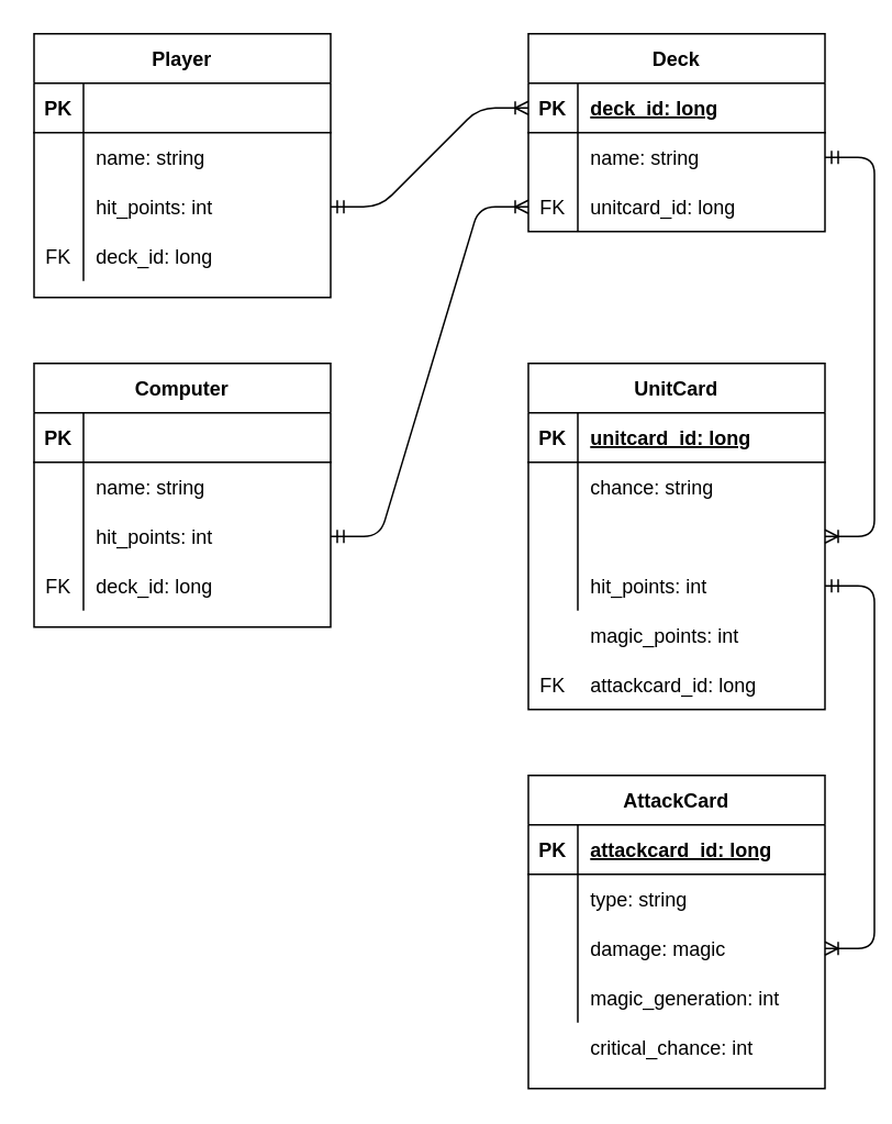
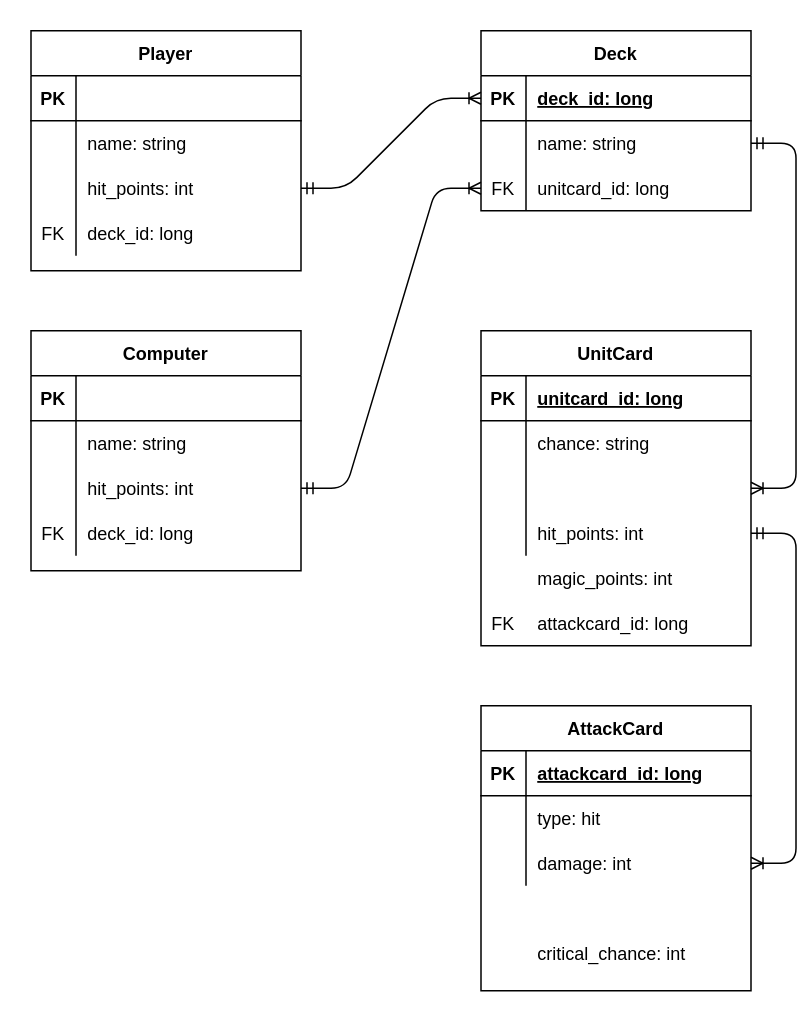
  <mxCell id="0" />
  <mxCell id="1" parent="0" />
  <mxCell id="2" value="Deck" style="shape=table;startSize=30;container=1;collapsible=1;childLayout=tableLayout;fixedRows=1;rowLines=0;fontStyle=1;align=center;resizeLast=1;" vertex="1" parent="1"><mxGeometry x="320" y="20" width="180" height="120" as="geometry" /></mxCell>
  <mxCell id="3" value="" style="shape=partialRectangle;collapsible=0;dropTarget=0;pointerEvents=0;fillColor=none;top=0;left=0;bottom=1;right=0;points=[[0,0.5],[1,0.5]];portConstraint=eastwest;" vertex="1" parent="2"><mxGeometry y="30" width="180" height="30" as="geometry" /></mxCell>
  <mxCell id="4" value="PK" style="shape=partialRectangle;connectable=0;fillColor=none;top=0;left=0;bottom=0;right=0;fontStyle=1;overflow=hidden;" vertex="1" parent="3"><mxGeometry width="30" height="30" as="geometry" /></mxCell>
  <mxCell id="5" value="deck_id: long" style="shape=partialRectangle;connectable=0;fillColor=none;top=0;left=0;bottom=0;right=0;align=left;spacingLeft=6;fontStyle=5;overflow=hidden;" vertex="1" parent="3"><mxGeometry x="30" width="150" height="30" as="geometry" /></mxCell>
  <mxCell id="6" value="" style="shape=partialRectangle;collapsible=0;dropTarget=0;pointerEvents=0;fillColor=none;top=0;left=0;bottom=0;right=0;points=[[0,0.5],[1,0.5]];portConstraint=eastwest;" vertex="1" parent="2"><mxGeometry y="60" width="180" height="30" as="geometry" /></mxCell>
  <mxCell id="7" value="" style="shape=partialRectangle;connectable=0;fillColor=none;top=0;left=0;bottom=0;right=0;editable=1;overflow=hidden;" vertex="1" parent="6"><mxGeometry width="30" height="30" as="geometry" /></mxCell>
  <mxCell id="8" value="name: string" style="shape=partialRectangle;connectable=0;fillColor=none;top=0;left=0;bottom=0;right=0;align=left;spacingLeft=6;overflow=hidden;" vertex="1" parent="6"><mxGeometry x="30" width="150" height="30" as="geometry" /></mxCell>
  <mxCell id="9" value="" style="shape=partialRectangle;collapsible=0;dropTarget=0;pointerEvents=0;fillColor=none;top=0;left=0;bottom=0;right=0;points=[[0,0.5],[1,0.5]];portConstraint=eastwest;" vertex="1" parent="2"><mxGeometry y="90" width="180" height="30" as="geometry" /></mxCell>
  <mxCell id="10" value="FK" style="shape=partialRectangle;connectable=0;fillColor=none;top=0;left=0;bottom=0;right=0;editable=1;overflow=hidden;" vertex="1" parent="9"><mxGeometry width="30" height="30" as="geometry" /></mxCell>
  <mxCell id="11" value="unitcard_id: long" style="shape=partialRectangle;connectable=0;fillColor=none;top=0;left=0;bottom=0;right=0;align=left;spacingLeft=6;overflow=hidden;" vertex="1" parent="9"><mxGeometry x="30" width="150" height="30" as="geometry" /></mxCell>
  <mxCell id="12" value="" style="shape=partialRectangle;collapsible=0;dropTarget=0;pointerEvents=0;fillColor=none;top=0;left=0;bottom=0;right=0;points=[[0,0.5],[1,0.5]];portConstraint=eastwest;" vertex="1" parent="1"><mxGeometry x="320" y="370" width="180" height="30" as="geometry" /></mxCell>
  <mxCell id="13" value="" style="shape=partialRectangle;connectable=0;fillColor=none;top=0;left=0;bottom=0;right=0;editable=1;overflow=hidden;" vertex="1" parent="12"><mxGeometry width="30" height="30" as="geometry" /></mxCell>
  <mxCell id="14" value="magic_points: int" style="shape=partialRectangle;connectable=0;fillColor=none;top=0;left=0;bottom=0;right=0;align=left;spacingLeft=6;overflow=hidden;" vertex="1" parent="12"><mxGeometry x="30" width="150" height="30" as="geometry" /></mxCell>
  <mxCell id="15" value="Player" style="shape=table;startSize=30;container=1;collapsible=1;childLayout=tableLayout;fixedRows=1;rowLines=0;fontStyle=1;align=center;resizeLast=1;" vertex="1" parent="1"><mxGeometry x="20" y="20" width="180" height="160" as="geometry" /></mxCell>
  <mxCell id="16" value="" style="shape=partialRectangle;collapsible=0;dropTarget=0;pointerEvents=0;fillColor=none;top=0;left=0;bottom=1;right=0;points=[[0,0.5],[1,0.5]];portConstraint=eastwest;" vertex="1" parent="15"><mxGeometry y="30" width="180" height="30" as="geometry" /></mxCell>
  <mxCell id="17" value="PK" style="shape=partialRectangle;connectable=0;fillColor=none;top=0;left=0;bottom=0;right=0;fontStyle=1;overflow=hidden;" vertex="1" parent="16"><mxGeometry width="30" height="30" as="geometry" /></mxCell>
  <mxCell id="18" value="" style="shape=partialRectangle;collapsible=0;dropTarget=0;pointerEvents=0;fillColor=none;top=0;left=0;bottom=0;right=0;points=[[0,0.5],[1,0.5]];portConstraint=eastwest;" vertex="1" parent="15"><mxGeometry y="60" width="180" height="30" as="geometry" /></mxCell>
  <mxCell id="19" value="" style="shape=partialRectangle;connectable=0;fillColor=none;top=0;left=0;bottom=0;right=0;editable=1;overflow=hidden;" vertex="1" parent="18"><mxGeometry width="30" height="30" as="geometry" /></mxCell>
  <mxCell id="20" value="name: string" style="shape=partialRectangle;connectable=0;fillColor=none;top=0;left=0;bottom=0;right=0;align=left;spacingLeft=6;overflow=hidden;" vertex="1" parent="18"><mxGeometry x="30" width="150" height="30" as="geometry" /></mxCell>
  <mxCell id="21" value="" style="shape=partialRectangle;collapsible=0;dropTarget=0;pointerEvents=0;fillColor=none;top=0;left=0;bottom=0;right=0;points=[[0,0.5],[1,0.5]];portConstraint=eastwest;" vertex="1" parent="15"><mxGeometry y="90" width="180" height="30" as="geometry" /></mxCell>
  <mxCell id="22" value="" style="shape=partialRectangle;connectable=0;fillColor=none;top=0;left=0;bottom=0;right=0;editable=1;overflow=hidden;" vertex="1" parent="21"><mxGeometry width="30" height="30" as="geometry" /></mxCell>
  <mxCell id="23" value="hit_points: int" style="shape=partialRectangle;connectable=0;fillColor=none;top=0;left=0;bottom=0;right=0;align=left;spacingLeft=6;overflow=hidden;" vertex="1" parent="21"><mxGeometry x="30" width="150" height="30" as="geometry" /></mxCell>
  <mxCell id="24" value="" style="shape=partialRectangle;collapsible=0;dropTarget=0;pointerEvents=0;fillColor=none;top=0;left=0;bottom=0;right=0;points=[[0,0.5],[1,0.5]];portConstraint=eastwest;" vertex="1" parent="15"><mxGeometry y="120" width="180" height="30" as="geometry" /></mxCell>
  <mxCell id="25" value="FK" style="shape=partialRectangle;connectable=0;fillColor=none;top=0;left=0;bottom=0;right=0;editable=1;overflow=hidden;" vertex="1" parent="24"><mxGeometry width="30" height="30" as="geometry" /></mxCell>
  <mxCell id="26" value="deck_id: long" style="shape=partialRectangle;connectable=0;fillColor=none;top=0;left=0;bottom=0;right=0;align=left;spacingLeft=6;overflow=hidden;" vertex="1" parent="24"><mxGeometry x="30" width="150" height="30" as="geometry" /></mxCell>
  <mxCell id="27" value="" style="shape=partialRectangle;collapsible=0;dropTarget=0;pointerEvents=0;fillColor=none;top=0;left=0;bottom=0;right=0;points=[[0,0.5],[1,0.5]];portConstraint=eastwest;" vertex="1" parent="1"><mxGeometry x="320" y="620" width="180" height="30" as="geometry" /></mxCell>
  <mxCell id="28" value="" style="shape=partialRectangle;connectable=0;fillColor=none;top=0;left=0;bottom=0;right=0;editable=1;overflow=hidden;" vertex="1" parent="27"><mxGeometry width="30" height="30" as="geometry" /></mxCell>
  <mxCell id="29" value="critical_chance: int" style="shape=partialRectangle;connectable=0;fillColor=none;top=0;left=0;bottom=0;right=0;align=left;spacingLeft=6;overflow=hidden;" vertex="1" parent="27"><mxGeometry x="30" width="150" height="30" as="geometry" /></mxCell>
  <mxCell id="30" value="" style="edgeStyle=entityRelationEdgeStyle;fontSize=12;html=1;endArrow=ERoneToMany;startArrow=ERmandOne;" edge="1" parent="1" source="6" target="56"><mxGeometry width="100" height="100" relative="1" as="geometry"><mxPoint x="500" y="155" as="sourcePoint" /><mxPoint x="580" y="190" as="targetPoint" /></mxGeometry></mxCell>
  <mxCell id="31" value="" style="edgeStyle=entityRelationEdgeStyle;fontSize=12;html=1;endArrow=ERoneToMany;startArrow=ERmandOne;" edge="1" parent="1" source="58" target="68"><mxGeometry width="100" height="100" relative="1" as="geometry"><mxPoint x="540" y="360" as="sourcePoint" /><mxPoint x="640" y="10" as="targetPoint" /></mxGeometry></mxCell>
  <mxCell id="32" value="Computer" style="shape=table;startSize=30;container=1;collapsible=1;childLayout=tableLayout;fixedRows=1;rowLines=0;fontStyle=1;align=center;resizeLast=1;" vertex="1" parent="1"><mxGeometry x="20" y="220" width="180" height="160" as="geometry" /></mxCell>
  <mxCell id="33" value="" style="shape=partialRectangle;collapsible=0;dropTarget=0;pointerEvents=0;fillColor=none;top=0;left=0;bottom=1;right=0;points=[[0,0.5],[1,0.5]];portConstraint=eastwest;" vertex="1" parent="32"><mxGeometry y="30" width="180" height="30" as="geometry" /></mxCell>
  <mxCell id="34" value="PK" style="shape=partialRectangle;connectable=0;fillColor=none;top=0;left=0;bottom=0;right=0;fontStyle=1;overflow=hidden;" vertex="1" parent="33"><mxGeometry width="30" height="30" as="geometry" /></mxCell>
  <mxCell id="35" value="" style="shape=partialRectangle;collapsible=0;dropTarget=0;pointerEvents=0;fillColor=none;top=0;left=0;bottom=0;right=0;points=[[0,0.5],[1,0.5]];portConstraint=eastwest;" vertex="1" parent="32"><mxGeometry y="60" width="180" height="30" as="geometry" /></mxCell>
  <mxCell id="36" value="" style="shape=partialRectangle;connectable=0;fillColor=none;top=0;left=0;bottom=0;right=0;editable=1;overflow=hidden;" vertex="1" parent="35"><mxGeometry width="30" height="30" as="geometry" /></mxCell>
  <mxCell id="37" value="name: string" style="shape=partialRectangle;connectable=0;fillColor=none;top=0;left=0;bottom=0;right=0;align=left;spacingLeft=6;overflow=hidden;" vertex="1" parent="35"><mxGeometry x="30" width="150" height="30" as="geometry" /></mxCell>
  <mxCell id="38" value="" style="shape=partialRectangle;collapsible=0;dropTarget=0;pointerEvents=0;fillColor=none;top=0;left=0;bottom=0;right=0;points=[[0,0.5],[1,0.5]];portConstraint=eastwest;" vertex="1" parent="32"><mxGeometry y="90" width="180" height="30" as="geometry" /></mxCell>
  <mxCell id="39" value="" style="shape=partialRectangle;connectable=0;fillColor=none;top=0;left=0;bottom=0;right=0;editable=1;overflow=hidden;" vertex="1" parent="38"><mxGeometry width="30" height="30" as="geometry" /></mxCell>
  <mxCell id="40" value="hit_points: int" style="shape=partialRectangle;connectable=0;fillColor=none;top=0;left=0;bottom=0;right=0;align=left;spacingLeft=6;overflow=hidden;" vertex="1" parent="38"><mxGeometry x="30" width="150" height="30" as="geometry" /></mxCell>
  <mxCell id="41" value="" style="shape=partialRectangle;collapsible=0;dropTarget=0;pointerEvents=0;fillColor=none;top=0;left=0;bottom=0;right=0;points=[[0,0.5],[1,0.5]];portConstraint=eastwest;" vertex="1" parent="32"><mxGeometry y="120" width="180" height="30" as="geometry" /></mxCell>
  <mxCell id="42" value="FK" style="shape=partialRectangle;connectable=0;fillColor=none;top=0;left=0;bottom=0;right=0;editable=1;overflow=hidden;" vertex="1" parent="41"><mxGeometry width="30" height="30" as="geometry" /></mxCell>
  <mxCell id="43" value="deck_id: long" style="shape=partialRectangle;connectable=0;fillColor=none;top=0;left=0;bottom=0;right=0;align=left;spacingLeft=6;overflow=hidden;" vertex="1" parent="41"><mxGeometry x="30" width="150" height="30" as="geometry" /></mxCell>
  <mxCell id="44" value="" style="edgeStyle=entityRelationEdgeStyle;fontSize=12;html=1;endArrow=ERoneToMany;startArrow=ERmandOne;" edge="1" parent="1" source="21" target="3"><mxGeometry width="100" height="100" relative="1" as="geometry"><mxPoint x="220" y="130" as="sourcePoint" /><mxPoint x="320" y="30" as="targetPoint" /></mxGeometry></mxCell>
  <mxCell id="45" value="" style="edgeStyle=entityRelationEdgeStyle;fontSize=12;html=1;endArrow=ERoneToMany;startArrow=ERmandOne;entryX=0;entryY=0.5;entryDx=0;entryDy=0;" edge="1" parent="1" source="38" target="9"><mxGeometry width="100" height="100" relative="1" as="geometry"><mxPoint x="280" y="380" as="sourcePoint" /><mxPoint x="380" y="280" as="targetPoint" /></mxGeometry></mxCell>
  <mxCell id="46" value="" style="shape=partialRectangle;collapsible=0;dropTarget=0;pointerEvents=0;fillColor=none;top=0;left=0;bottom=0;right=0;points=[[0,0.5],[1,0.5]];portConstraint=eastwest;" vertex="1" parent="1"><mxGeometry x="320" y="400" width="180" height="30" as="geometry" /></mxCell>
  <mxCell id="47" value="FK" style="shape=partialRectangle;connectable=0;fillColor=none;top=0;left=0;bottom=0;right=0;editable=1;overflow=hidden;" vertex="1" parent="46"><mxGeometry width="30" height="30" as="geometry" /></mxCell>
  <mxCell id="48" value="attackcard_id: long" style="shape=partialRectangle;connectable=0;fillColor=none;top=0;left=0;bottom=0;right=0;align=left;spacingLeft=6;overflow=hidden;" vertex="1" parent="46"><mxGeometry x="30" width="150" height="30" as="geometry" /></mxCell>
  <mxCell id="49" value="UnitCard" style="shape=table;startSize=30;container=1;collapsible=1;childLayout=tableLayout;fixedRows=1;rowLines=0;fontStyle=1;align=center;resizeLast=1;" vertex="1" parent="1"><mxGeometry x="320" y="220" width="180" height="210" as="geometry" /></mxCell>
  <mxCell id="50" value="" style="shape=partialRectangle;collapsible=0;dropTarget=0;pointerEvents=0;fillColor=none;top=0;left=0;bottom=1;right=0;points=[[0,0.5],[1,0.5]];portConstraint=eastwest;" vertex="1" parent="49"><mxGeometry y="30" width="180" height="30" as="geometry" /></mxCell>
  <mxCell id="51" value="PK" style="shape=partialRectangle;connectable=0;fillColor=none;top=0;left=0;bottom=0;right=0;fontStyle=1;overflow=hidden;" vertex="1" parent="50"><mxGeometry width="30" height="30" as="geometry" /></mxCell>
  <mxCell id="52" value="unitcard_id: long" style="shape=partialRectangle;connectable=0;fillColor=none;top=0;left=0;bottom=0;right=0;align=left;spacingLeft=6;fontStyle=5;overflow=hidden;" vertex="1" parent="50"><mxGeometry x="30" width="150" height="30" as="geometry" /></mxCell>
  <mxCell id="53" value="" style="shape=partialRectangle;collapsible=0;dropTarget=0;pointerEvents=0;fillColor=none;top=0;left=0;bottom=0;right=0;points=[[0,0.5],[1,0.5]];portConstraint=eastwest;" vertex="1" parent="49"><mxGeometry y="60" width="180" height="30" as="geometry" /></mxCell>
  <mxCell id="54" value="" style="shape=partialRectangle;connectable=0;fillColor=none;top=0;left=0;bottom=0;right=0;editable=1;overflow=hidden;" vertex="1" parent="53"><mxGeometry width="30" height="30" as="geometry" /></mxCell>
  <mxCell id="55" value="chance: string" style="shape=partialRectangle;connectable=0;fillColor=none;top=0;left=0;bottom=0;right=0;align=left;spacingLeft=6;overflow=hidden;" vertex="1" parent="53"><mxGeometry x="30" width="150" height="30" as="geometry" /></mxCell>
  <mxCell id="56" value="" style="shape=partialRectangle;collapsible=0;dropTarget=0;pointerEvents=0;fillColor=none;top=0;left=0;bottom=0;right=0;points=[[0,0.5],[1,0.5]];portConstraint=eastwest;" vertex="1" parent="49"><mxGeometry y="90" width="180" height="30" as="geometry" /></mxCell>
  <mxCell id="57" value="" style="shape=partialRectangle;connectable=0;fillColor=none;top=0;left=0;bottom=0;right=0;editable=1;overflow=hidden;" vertex="1" parent="56"><mxGeometry width="30" height="30" as="geometry" /></mxCell>
  <mxCell id="58" value="" style="shape=partialRectangle;collapsible=0;dropTarget=0;pointerEvents=0;fillColor=none;top=0;left=0;bottom=0;right=0;points=[[0,0.5],[1,0.5]];portConstraint=eastwest;" vertex="1" parent="49"><mxGeometry y="120" width="180" height="30" as="geometry" /></mxCell>
  <mxCell id="59" value="" style="shape=partialRectangle;connectable=0;fillColor=none;top=0;left=0;bottom=0;right=0;editable=1;overflow=hidden;" vertex="1" parent="58"><mxGeometry width="30" height="30" as="geometry" /></mxCell>
  <mxCell id="60" value="hit_points: int" style="shape=partialRectangle;connectable=0;fillColor=none;top=0;left=0;bottom=0;right=0;align=left;spacingLeft=6;overflow=hidden;" vertex="1" parent="58"><mxGeometry x="30" width="150" height="30" as="geometry" /></mxCell>
  <mxCell id="61" value="AttackCard" style="shape=table;startSize=30;container=1;collapsible=1;childLayout=tableLayout;fixedRows=1;rowLines=0;fontStyle=1;align=center;resizeLast=1;" vertex="1" parent="1"><mxGeometry x="320" y="470" width="180" height="190" as="geometry" /></mxCell>
  <mxCell id="62" value="" style="shape=partialRectangle;collapsible=0;dropTarget=0;pointerEvents=0;fillColor=none;top=0;left=0;bottom=1;right=0;points=[[0,0.5],[1,0.5]];portConstraint=eastwest;" vertex="1" parent="61"><mxGeometry y="30" width="180" height="30" as="geometry" /></mxCell>
  <mxCell id="63" value="PK" style="shape=partialRectangle;connectable=0;fillColor=none;top=0;left=0;bottom=0;right=0;fontStyle=1;overflow=hidden;" vertex="1" parent="62"><mxGeometry width="30" height="30" as="geometry" /></mxCell>
  <mxCell id="64" value="attackcard_id: long" style="shape=partialRectangle;connectable=0;fillColor=none;top=0;left=0;bottom=0;right=0;align=left;spacingLeft=6;fontStyle=5;overflow=hidden;" vertex="1" parent="62"><mxGeometry x="30" width="150" height="30" as="geometry" /></mxCell>
  <mxCell id="65" value="" style="shape=partialRectangle;collapsible=0;dropTarget=0;pointerEvents=0;fillColor=none;top=0;left=0;bottom=0;right=0;points=[[0,0.5],[1,0.5]];portConstraint=eastwest;" vertex="1" parent="61"><mxGeometry y="60" width="180" height="30" as="geometry" /></mxCell>
  <mxCell id="66" value="" style="shape=partialRectangle;connectable=0;fillColor=none;top=0;left=0;bottom=0;right=0;editable=1;overflow=hidden;" vertex="1" parent="65"><mxGeometry width="30" height="30" as="geometry" /></mxCell>
- <mxCell id="67" value="type: string" style="shape=partialRectangle;connectable=0;fillColor=none;top=0;left=0;bottom=0;right=0;align=left;spacingLeft=6;overflow=hidden;" vertex="1" parent="65"><mxGeometry x="30" width="150" height="30" as="geometry" /></mxCell>
+ <mxCell id="67" value="type: hit" style="shape=partialRectangle;connectable=0;fillColor=none;top=0;left=0;bottom=0;right=0;align=left;spacingLeft=6;overflow=hidden;" vertex="1" parent="65"><mxGeometry x="30" width="150" height="30" as="geometry" /></mxCell>
  <mxCell id="68" value="" style="shape=partialRectangle;collapsible=0;dropTarget=0;pointerEvents=0;fillColor=none;top=0;left=0;bottom=0;right=0;points=[[0,0.5],[1,0.5]];portConstraint=eastwest;" vertex="1" parent="61"><mxGeometry y="90" width="180" height="30" as="geometry" /></mxCell>
  <mxCell id="69" value="" style="shape=partialRectangle;connectable=0;fillColor=none;top=0;left=0;bottom=0;right=0;editable=1;overflow=hidden;" vertex="1" parent="68"><mxGeometry width="30" height="30" as="geometry" /></mxCell>
- <mxCell id="70" value="damage: magic" style="shape=partialRectangle;connectable=0;fillColor=none;top=0;left=0;bottom=0;right=0;align=left;spacingLeft=6;overflow=hidden;" vertex="1" parent="68"><mxGeometry x="30" width="150" height="30" as="geometry" /></mxCell>
+ <mxCell id="70" value="damage: int" style="shape=partialRectangle;connectable=0;fillColor=none;top=0;left=0;bottom=0;right=0;align=left;spacingLeft=6;overflow=hidden;" vertex="1" parent="68"><mxGeometry x="30" width="150" height="30" as="geometry" /></mxCell>
  <mxCell id="71" value="" style="shape=partialRectangle;collapsible=0;dropTarget=0;pointerEvents=0;fillColor=none;top=0;left=0;bottom=0;right=0;points=[[0,0.5],[1,0.5]];portConstraint=eastwest;" vertex="1" parent="61"><mxGeometry y="120" width="180" height="30" as="geometry" /></mxCell>
  <mxCell id="72" value="" style="shape=partialRectangle;connectable=0;fillColor=none;top=0;left=0;bottom=0;right=0;editable=1;overflow=hidden;" vertex="1" parent="71"><mxGeometry width="30" height="30" as="geometry" /></mxCell>
- <mxCell id="73" value="magic_generation: int" style="shape=partialRectangle;connectable=0;fillColor=none;top=0;left=0;bottom=0;right=0;align=left;spacingLeft=6;overflow=hidden;" vertex="1" parent="71"><mxGeometry x="30" width="150" height="30" as="geometry" /></mxCell>
